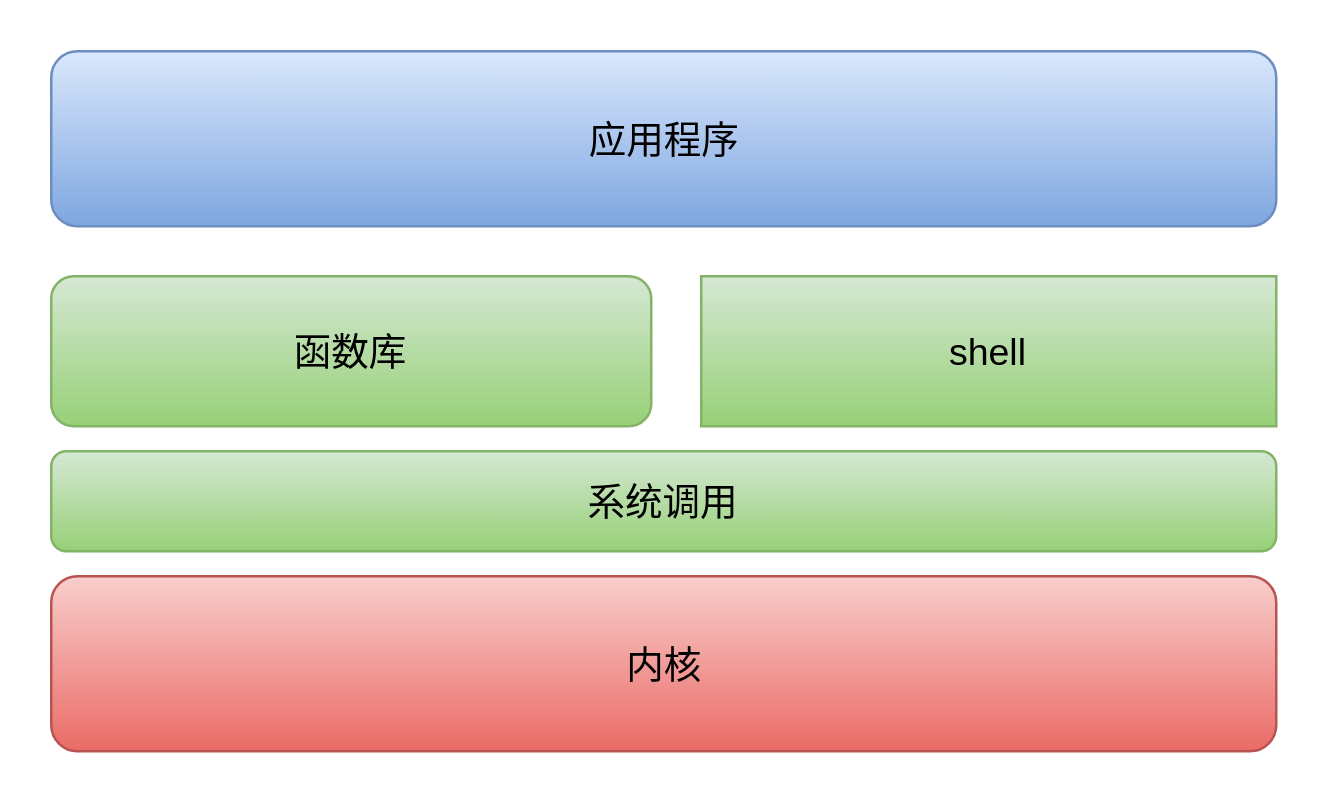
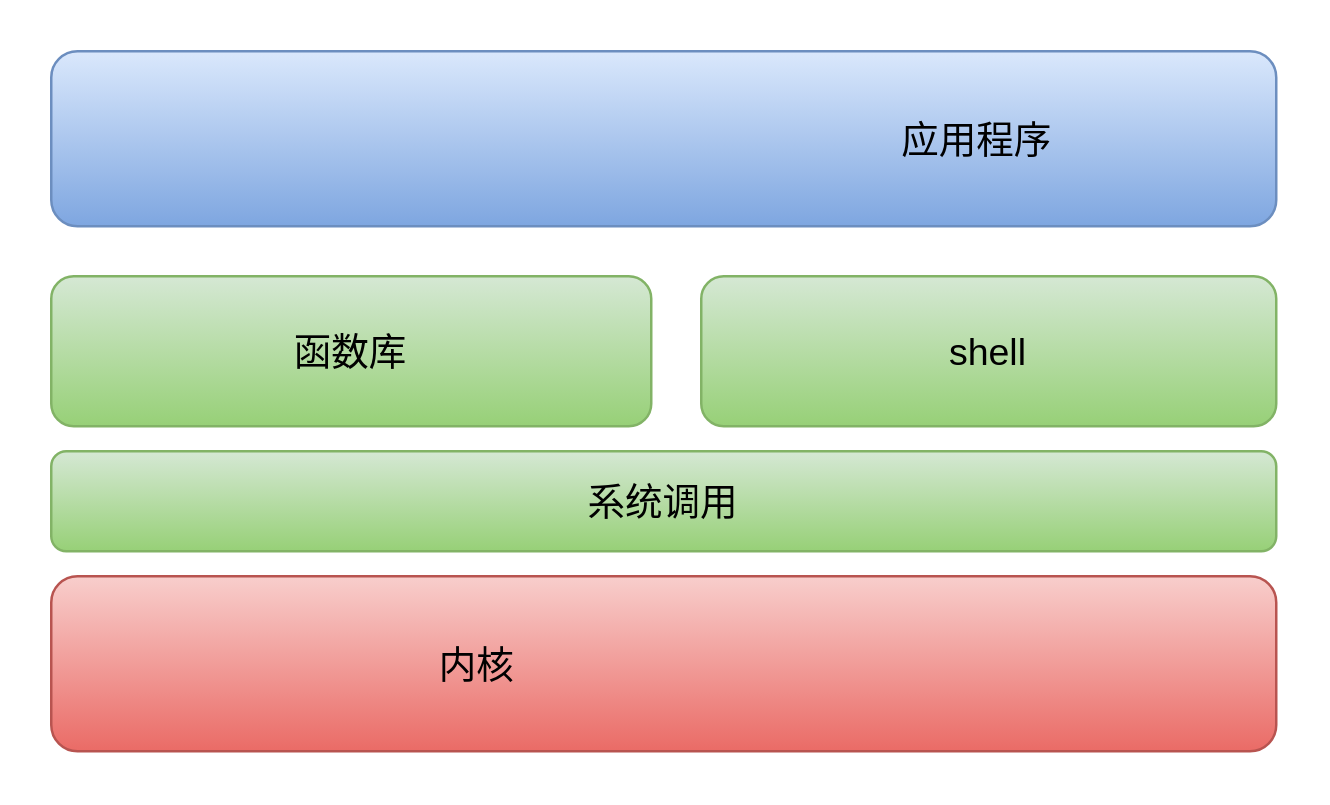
  <mxCell id="0" />
  <mxCell id="1" parent="0" />
  <mxCell id="2" value="" style="whiteSpace=wrap;html=1;fillColor=#dae8fc;strokeColor=#6c8ebf;gradientColor=#7ea6e0;rounded=1;" vertex="1" parent="1"><mxGeometry x="20" y="20" width="490" height="70" as="geometry" /></mxCell>
- <mxCell id="3" value="&lt;font style=&quot;font-size: 15px&quot;&gt;应用程序&lt;/font&gt;" style="text;html=1;strokeColor=none;fillColor=none;align=center;verticalAlign=middle;whiteSpace=wrap;rounded=1;" vertex="1" parent="1"><mxGeometry x="227.5" y="42.5" width="75" height="25" as="geometry" /></mxCell>
+ <mxCell id="3" value="&lt;font style=&quot;font-size: 15px&quot;&gt;应用程序&lt;/font&gt;" style="text;html=1;strokeColor=none;fillColor=none;align=center;verticalAlign=middle;whiteSpace=wrap;rounded=1;" vertex="1" parent="1"><mxGeometry x="352.5" y="42.5" width="75" height="25" as="geometry" /></mxCell>
  <mxCell id="4" value="" style="whiteSpace=wrap;html=1;fillColor=#f8cecc;strokeColor=#b85450;gradientColor=#ea6b66;rounded=1;" vertex="1" parent="1"><mxGeometry x="20" y="230" width="490" height="70" as="geometry" /></mxCell>
- <mxCell id="5" value="&lt;font style=&quot;font-size: 15px&quot;&gt;内核&lt;/font&gt;" style="text;html=1;strokeColor=none;fillColor=none;align=center;verticalAlign=middle;whiteSpace=wrap;rounded=1;" vertex="1" parent="1"><mxGeometry x="227.5" y="252.5" width="75" height="25" as="geometry" /></mxCell>
+ <mxCell id="5" value="&lt;font style=&quot;font-size: 15px&quot;&gt;内核&lt;/font&gt;" style="text;html=1;strokeColor=none;fillColor=none;align=center;verticalAlign=middle;whiteSpace=wrap;rounded=1;" vertex="1" parent="1"><mxGeometry x="152.5" y="252.5" width="75" height="25" as="geometry" /></mxCell>
  <mxCell id="6" value="&lt;font face=&quot;helvetica&quot;&gt;&lt;span style=&quot;font-size: 15px&quot;&gt;函数库&lt;/span&gt;&lt;/font&gt;" style="whiteSpace=wrap;html=1;gradientColor=#97d077;fillColor=#d5e8d4;strokeColor=#82b366;rounded=1;" vertex="1" parent="1"><mxGeometry x="20" y="110" width="240" height="60" as="geometry" /></mxCell>
- <mxCell id="7" value="&lt;span style=&quot;font-size: 15px&quot;&gt;shell&lt;/span&gt;" style="whiteSpace=wrap;html=1;gradientColor=#97d077;fillColor=#d5e8d4;strokeColor=#82b366;rounded=0;" vertex="1" parent="1"><mxGeometry x="280" y="110" width="230" height="60" as="geometry" /></mxCell>
+ <mxCell id="7" value="&lt;span style=&quot;font-size: 15px&quot;&gt;shell&lt;/span&gt;" style="whiteSpace=wrap;html=1;gradientColor=#97d077;fillColor=#d5e8d4;strokeColor=#82b366;rounded=1;" vertex="1" parent="1"><mxGeometry x="280" y="110" width="230" height="60" as="geometry" /></mxCell>
  <mxCell id="8" value="&lt;span style=&quot;font-size: 15px&quot;&gt;系统调用&lt;/span&gt;" style="whiteSpace=wrap;html=1;gradientColor=#97d077;fillColor=#d5e8d4;strokeColor=#82b366;rounded=1;" vertex="1" parent="1"><mxGeometry x="20" y="180" width="490" height="40" as="geometry" /></mxCell>
